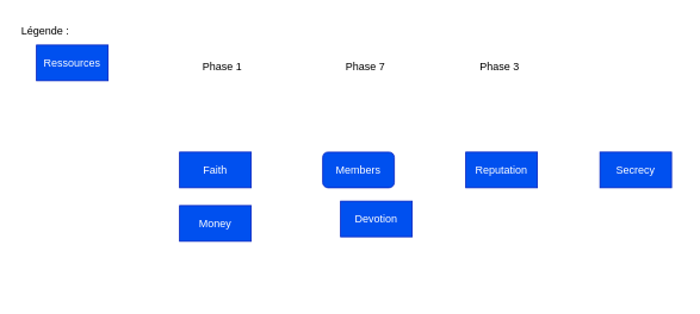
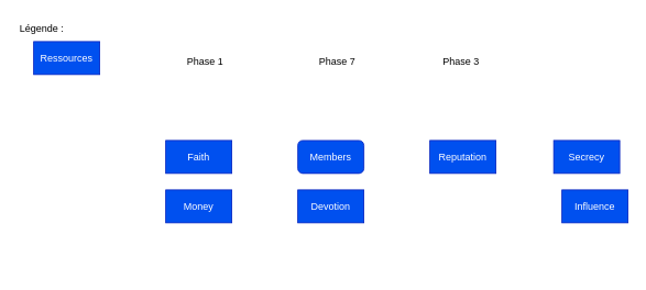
  <mxCell id="0" />
  <mxCell id="1" parent="0" />
  <mxCell id="2" value="Faith" style="rounded=0;whiteSpace=wrap;html=1;fillColor=#0050ef;fontColor=#ffffff;strokeColor=#001DBC;" vertex="1" parent="1"><mxGeometry x="200" y="170" width="80" height="40" as="geometry" /></mxCell>
  <mxCell id="3" value="Ressources" style="rounded=0;whiteSpace=wrap;html=1;fillColor=#0050ef;fontColor=#ffffff;strokeColor=#001DBC;" vertex="1" parent="1"><mxGeometry x="40" y="50" width="80" height="40" as="geometry" /></mxCell>
  <mxCell id="4" value="Légende :" style="text;html=1;strokeColor=none;fillColor=none;align=center;verticalAlign=middle;whiteSpace=wrap;rounded=0;" vertex="1" parent="1"><mxGeometry x="20" y="20" width="60" height="30" as="geometry" /></mxCell>
  <mxCell id="5" value="Money" style="rounded=0;whiteSpace=wrap;html=1;fillColor=#0050ef;fontColor=#ffffff;strokeColor=#001DBC;" vertex="1" parent="1"><mxGeometry x="200" y="230" width="80" height="40" as="geometry" /></mxCell>
- <mxCell id="6" value="Devotion" style="rounded=0;whiteSpace=wrap;html=1;fillColor=#0050ef;fontColor=#ffffff;strokeColor=#001DBC;" vertex="1" parent="1"><mxGeometry x="380" y="225" width="80" height="40" as="geometry" /></mxCell>
+ <mxCell id="6" value="Devotion" style="rounded=0;whiteSpace=wrap;html=1;fillColor=#0050ef;fontColor=#ffffff;strokeColor=#001DBC;" vertex="1" parent="1"><mxGeometry x="360" y="230" width="80" height="40" as="geometry" /></mxCell>
  <mxCell id="7" value="" style="endArrow=none;dashed=1;html=1;dashPattern=1 3;strokeWidth=2;rounded=0;fillColor=#f5f5f5;strokeColor=#FFFFFF;" edge="1" parent="1"><mxGeometry width="50" height="50" relative="1" as="geometry"><mxPoint x="320" y="330" as="sourcePoint" /><mxPoint x="320" y="90" as="targetPoint" /></mxGeometry></mxCell>
  <mxCell id="8" value="Phase 1" style="text;strokeColor=none;fillColor=none;align=left;verticalAlign=middle;spacingLeft=4;spacingRight=4;overflow=hidden;points=[[0,0.5],[1,0.5]];portConstraint=eastwest;rotatable=0;whiteSpace=wrap;html=1;" vertex="1" parent="1"><mxGeometry x="220" y="60" width="60" height="30" as="geometry" /></mxCell>
  <mxCell id="9" value="Phase 7" style="text;strokeColor=none;fillColor=none;align=left;verticalAlign=middle;spacingLeft=4;spacingRight=4;overflow=hidden;points=[[0,0.5],[1,0.5]];portConstraint=eastwest;rotatable=0;whiteSpace=wrap;html=1;" vertex="1" parent="1"><mxGeometry x="380" y="60" width="60" height="30" as="geometry" /></mxCell>
  <mxCell id="10" value="Members" style="whiteSpace=wrap;html=1;fillColor=#0050ef;fontColor=#ffffff;strokeColor=#001DBC;rounded=1;" vertex="1" parent="1"><mxGeometry x="360" y="170" width="80" height="40" as="geometry" /></mxCell>
  <mxCell id="11" value="" style="endArrow=none;dashed=1;html=1;dashPattern=1 3;strokeWidth=2;rounded=0;fillColor=#f5f5f5;strokeColor=#FFFFFF;" edge="1" parent="1"><mxGeometry width="50" height="50" relative="1" as="geometry"><mxPoint x="480" y="330" as="sourcePoint" /><mxPoint x="480" y="90" as="targetPoint" /></mxGeometry></mxCell>
  <mxCell id="12" value="Phase 3" style="text;strokeColor=none;fillColor=none;align=left;verticalAlign=middle;spacingLeft=4;spacingRight=4;overflow=hidden;points=[[0,0.5],[1,0.5]];portConstraint=eastwest;rotatable=0;whiteSpace=wrap;html=1;" vertex="1" parent="1"><mxGeometry x="530" y="60" width="60" height="30" as="geometry" /></mxCell>
  <mxCell id="13" value="Secrecy" style="rounded=0;whiteSpace=wrap;html=1;fillColor=#0050ef;fontColor=#ffffff;strokeColor=#001DBC;" vertex="1" parent="1"><mxGeometry x="670" y="170" width="80" height="40" as="geometry" /></mxCell>
  <mxCell id="14" value="" style="endArrow=none;dashed=1;html=1;dashPattern=1 3;strokeWidth=2;rounded=0;fillColor=#f5f5f5;strokeColor=#FFFFFF;" edge="1" parent="1"><mxGeometry width="50" height="50" relative="1" as="geometry"><mxPoint x="640" y="330" as="sourcePoint" /><mxPoint x="640" y="90" as="targetPoint" /></mxGeometry></mxCell>
  <mxCell id="15" value="Reputation" style="rounded=0;whiteSpace=wrap;html=1;fillColor=#0050ef;fontColor=#ffffff;strokeColor=#001DBC;" vertex="1" parent="1"><mxGeometry x="520" y="170" width="80" height="40" as="geometry" /></mxCell>
+ <mxCell id="16" value="Influence" style="rounded=0;whiteSpace=wrap;html=1;fillColor=#0050ef;fontColor=#ffffff;strokeColor=#001DBC;" vertex="1" parent="1"><mxGeometry x="680" y="230" width="80" height="40" as="geometry" /></mxCell>
